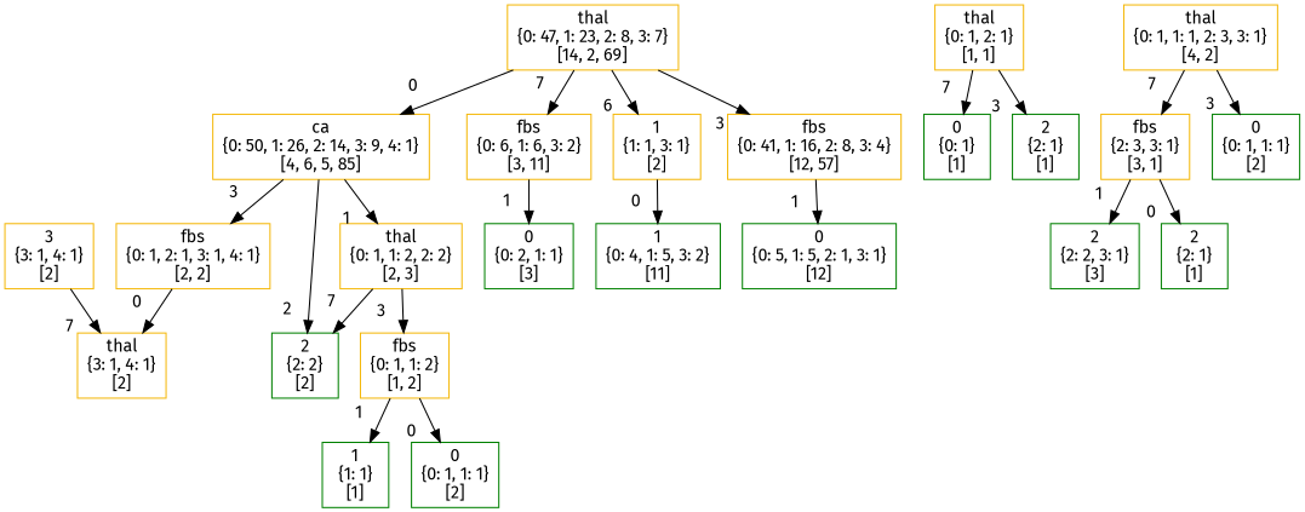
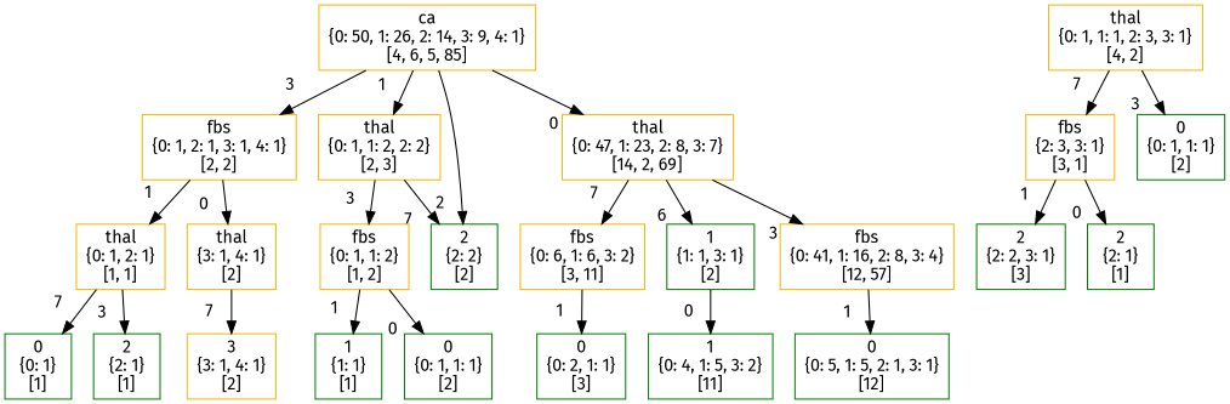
  digraph {
    fontname="Fira Sans"
    node [color="#F4B80A" fillcolor="#FFFFFF" fontname="Fira Sans" shape=box style=filled]
    edge [fontname="Fira Sans" headlabel=1 labelangle=45 labeldistance=2.5]
    n1 [label="ca\n{0: 50, 1: 26, 2: 14, 3: 9, 4: 1}\n[4, 6, 5, 85]"]
    n2 [label="fbs\n{0: 1, 2: 1, 3: 1, 4: 1}\n[2, 2]"]
    n3 [label="thal\n{0: 1, 1: 2, 2: 2}\n[2, 3]"]
    n4 [label="thal\n{0: 47, 1: 23, 2: 8, 3: 7}\n[14, 2, 69]"]
    n5 [color="#008000" label="2\n{2: 2}\n[2]"]
    n6 [label="thal\n{0: 1, 2: 1}\n[1, 1]"]
    n7 [label="thal\n{3: 1, 4: 1}\n[2]"]
    n8 [label="thal\n{0: 1, 1: 1, 2: 3, 3: 1}\n[4, 2]"]
    n9 [label="fbs\n{2: 3, 3: 1}\n[3, 1]"]
    n10 [color="#008000" label="0\n{0: 1, 1: 1}\n[2]"]
    n11 [label="fbs\n{0: 1, 1: 2}\n[1, 2]"]
    n12 [label="fbs\n{0: 6, 1: 6, 3: 2}\n[3, 11]"]
-   n13 [label="1\n{1: 1, 3: 1}\n[2]"]
+   n13 [color="#008000" label="1\n{1: 1, 3: 1}\n[2]"]
    n14 [label="fbs\n{0: 41, 1: 16, 2: 8, 3: 4}\n[12, 57]"]
    n15 [color="#008000" label="0\n{0: 1}\n[1]"]
    n16 [color="#008000" label="2\n{2: 1}\n[1]"]
    n17 [label="3\n{3: 1, 4: 1}\n[2]"]
    n18 [color="#008000" label="2\n{2: 2, 3: 1}\n[3]"]
    n19 [color="#008000" label="2\n{2: 1}\n[1]"]
    n20 [color="#008000" label="1\n{1: 1}\n[1]"]
    n21 [color="#008000" label="0\n{0: 1, 1: 1}\n[2]"]
    n22 [color="#008000" label="0\n{0: 2, 1: 1}\n[3]"]
    n23 [color="#008000" label="1\n{0: 4, 1: 5, 3: 2}\n[11]"]
    n24 [color="#008000" label="0\n{0: 5, 1: 5, 2: 1, 3: 1}\n[12]"]
    n1 -> n2 [headlabel=3]
    n1 -> n3
-   n4 -> n1 [headlabel=0]
+   n1 -> n4 [headlabel=0]
    n1 -> n5 [headlabel=2]
+   n2 -> n6
    n2 -> n7 [headlabel=0]
    n3 -> n5 [headlabel=7]
    n3 -> n11 [headlabel=3]
    n4 -> n12 [headlabel=7]
    n4 -> n13 [headlabel=6]
    n4 -> n14 [headlabel=3]
    n6 -> n15 [headlabel=7]
    n6 -> n16 [headlabel=3]
-   n17 -> n7 [headlabel=7]
+   n7 -> n17 [headlabel=7]
    n8 -> n9 [headlabel=7]
    n8 -> n10 [headlabel=3]
    n9 -> n18
    n9 -> n19 [headlabel=0]
    n11 -> n20
    n11 -> n21 [headlabel=0]
    n12 -> n22
    n13 -> n23 [headlabel=0]
    n14 -> n24
  }
